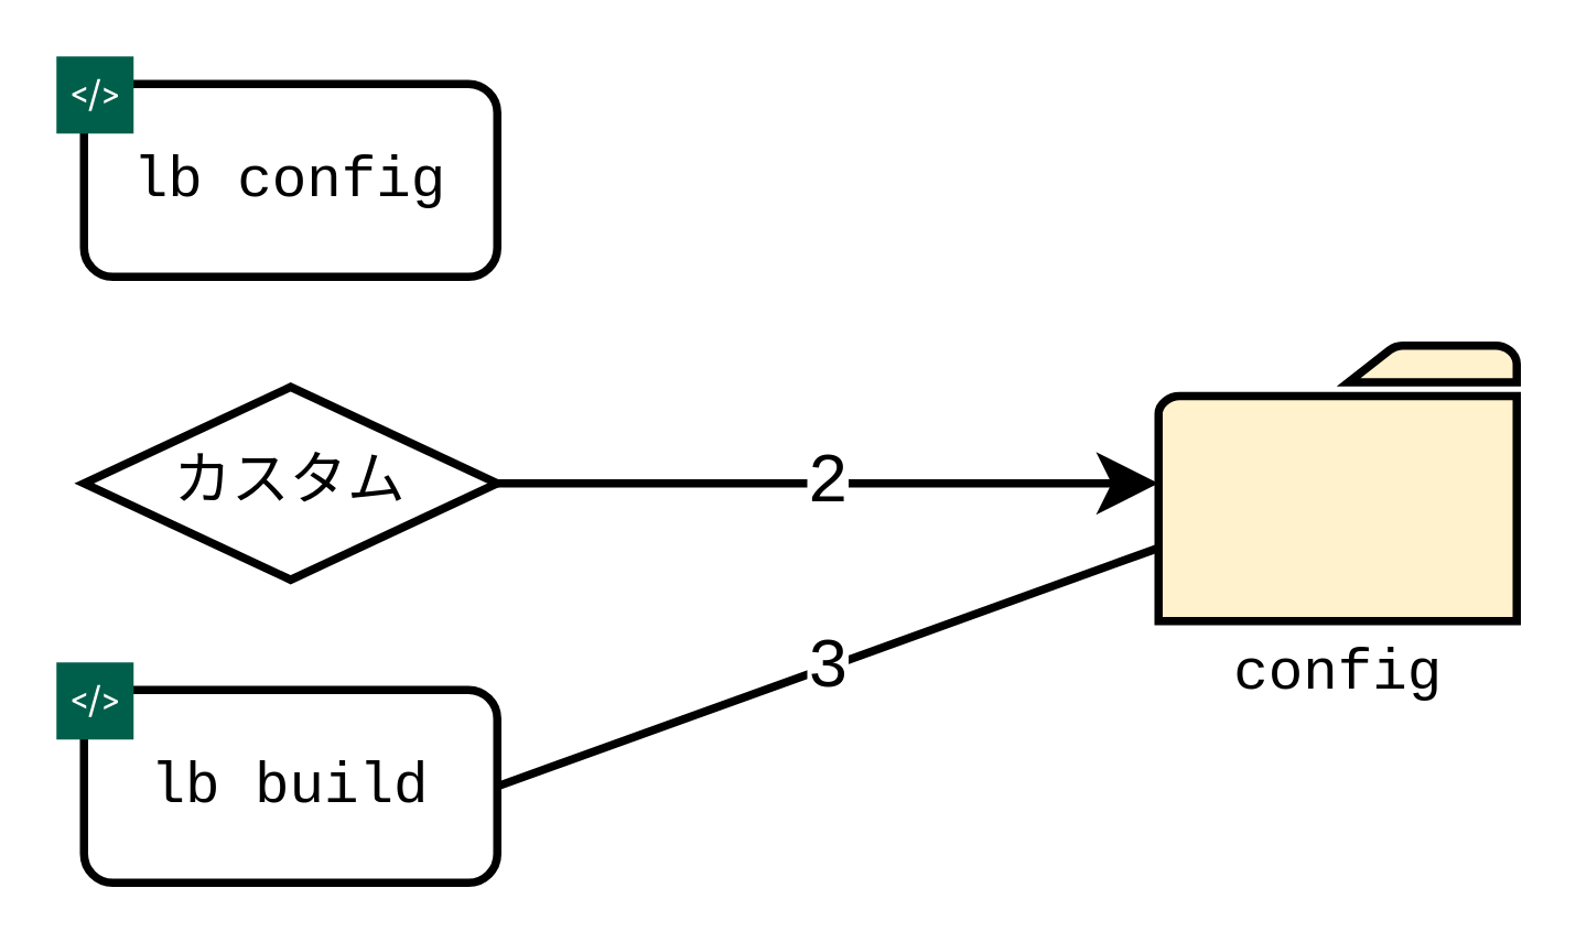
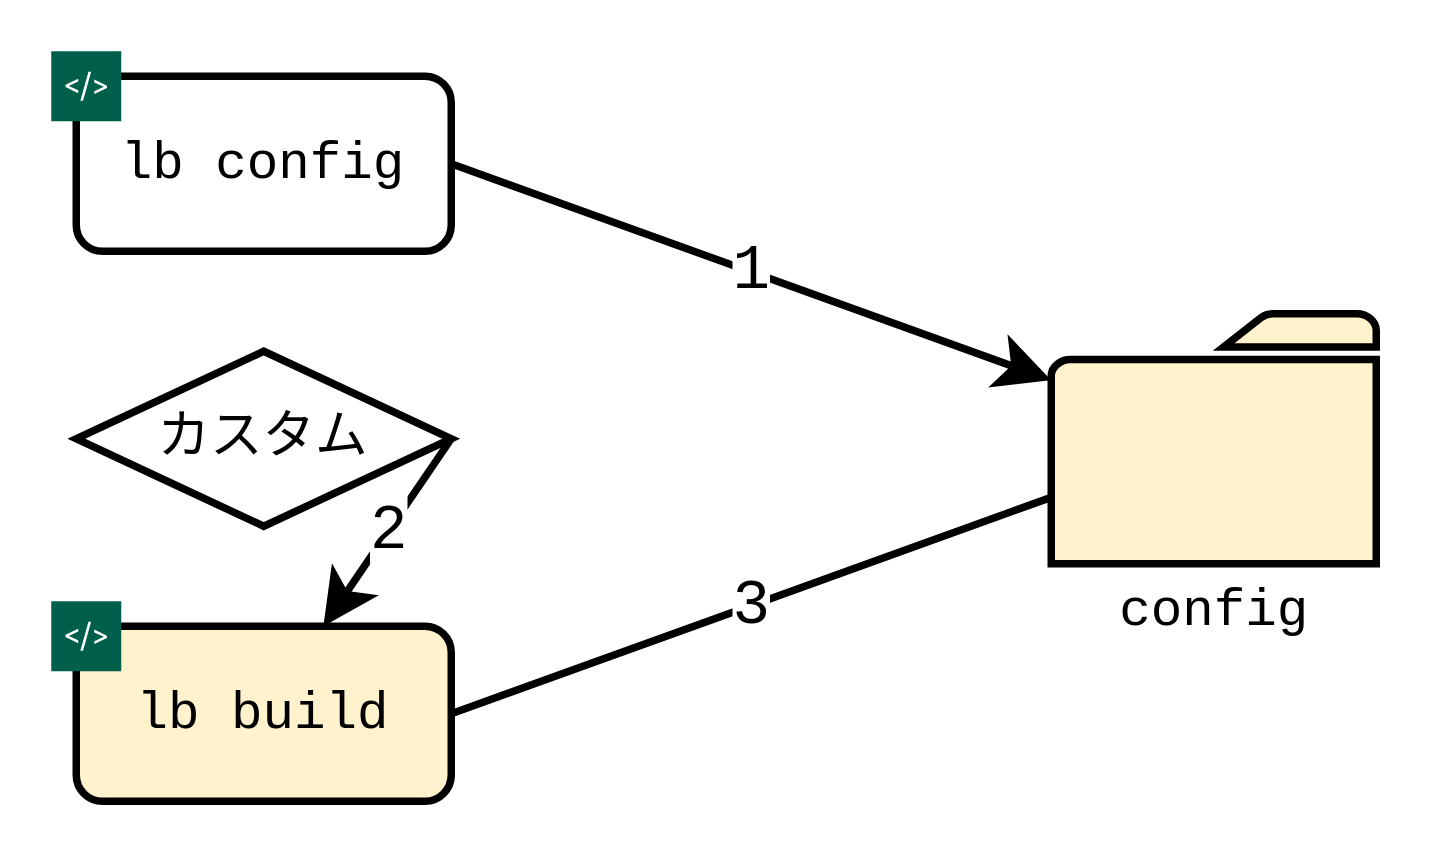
  <mxCell id="0" />
  <mxCell id="1" parent="0" />
  <mxCell id="2" value="lb config" style="rounded=1;whiteSpace=wrap;html=1;shadow=0;glass=0;labelBackgroundColor=none;sketch=0;fontFamily=Courier New;fontSize=21;fontColor=default;strokeWidth=3;" vertex="1" parent="1"><mxGeometry x="30" y="30" width="150" height="70" as="geometry" /></mxCell>
  <mxCell id="3" value="config" style="sketch=0;pointerEvents=1;shadow=0;dashed=0;html=1;strokeColor=#000000;fillColor=#fff2cc;labelPosition=center;verticalLabelPosition=bottom;verticalAlign=top;outlineConnect=0;align=center;shape=mxgraph.office.concepts.folder;rounded=0;glass=0;labelBackgroundColor=none;fontFamily=Courier New;fontSize=21;strokeWidth=3;" vertex="1" parent="1"><mxGeometry x="420" y="125" width="130" height="100" as="geometry" /></mxCell>
  <mxCell id="4" value="" style="sketch=0;pointerEvents=1;shadow=0;dashed=0;html=1;strokeColor=none;fillColor=#005F4B;labelPosition=center;verticalLabelPosition=bottom;verticalAlign=top;align=center;outlineConnect=0;shape=mxgraph.veeam2.command_line;rounded=0;glass=0;labelBackgroundColor=none;fontFamily=Courier New;fontSize=21;fontColor=default;" vertex="1" parent="1"><mxGeometry x="20" y="20" width="28.0" height="28.0" as="geometry" /></mxCell>
+ <mxCell id="5" value="1" style="endArrow=classic;html=1;fontFamily=Courier New;fontSize=25;fontColor=default;exitX=1;exitY=0.5;exitDx=0;exitDy=0;strokeWidth=3;labelBackgroundColor=default;labelBorderColor=none;fontStyle=0;strokeColor=default;curved=1;endSize=13;" edge="1" parent="1" source="2" target="3"><mxGeometry width="50" height="50" relative="1" as="geometry"><mxPoint x="260" y="550" as="sourcePoint" /><mxPoint x="310" y="500" as="targetPoint" /></mxGeometry></mxCell>
  <mxCell id="6" value="カスタム" style="rhombus;whiteSpace=wrap;html=1;shadow=0;glass=0;labelBackgroundColor=none;sketch=0;fontFamily=Courier New;fontSize=21;fontColor=default;strokeWidth=3;" vertex="1" parent="1"><mxGeometry x="30" y="140" width="150" height="70" as="geometry" /></mxCell>
- <mxCell id="7" value="2" style="endArrow=classic;html=1;fontFamily=Courier New;fontSize=25;fontColor=default;exitX=1;exitY=0.5;exitDx=0;exitDy=0;strokeWidth=3;labelBackgroundColor=default;labelBorderColor=none;fontStyle=0;strokeColor=default;curved=1;endSize=13;" edge="1" parent="1" source="6" target="3"><mxGeometry width="50" height="50" relative="1" as="geometry"><mxPoint x="190" y="136.63" as="sourcePoint" /><mxPoint x="340" y="213.374" as="targetPoint" /></mxGeometry></mxCell>
- <mxCell id="8" value="lb build" style="rounded=1;whiteSpace=wrap;html=1;shadow=0;glass=0;labelBackgroundColor=none;sketch=0;fontFamily=Courier New;fontSize=21;fontColor=default;strokeWidth=3;" vertex="1" parent="1"><mxGeometry x="30" y="250" width="150" height="70" as="geometry" /></mxCell>
+ <mxCell id="7" value="2" style="endArrow=classic;html=1;fontFamily=Courier New;fontSize=25;fontColor=default;exitX=1;exitY=0.5;exitDx=0;exitDy=0;strokeWidth=3;labelBackgroundColor=default;labelBorderColor=none;fontStyle=0;strokeColor=default;curved=1;endSize=13;" edge="1" parent="1" source="6" target="8"><mxGeometry width="50" height="50" relative="1" as="geometry"><mxPoint x="190" y="136.63" as="sourcePoint" /><mxPoint x="340" y="213.374" as="targetPoint" /></mxGeometry></mxCell>
+ <mxCell id="8" value="lb build" style="rounded=1;whiteSpace=wrap;html=1;shadow=0;glass=0;labelBackgroundColor=none;sketch=0;fontFamily=Courier New;fontSize=21;fontColor=default;strokeWidth=3;fillColor=#fff2cc;" vertex="1" parent="1"><mxGeometry x="30" y="250" width="150" height="70" as="geometry" /></mxCell>
  <mxCell id="9" value="3" style="endArrow=none;html=1;strokeWidth=3;fontFamily=Courier New;fontSize=25;fontColor=default;entryX=1;entryY=0.5;entryDx=0;entryDy=0;labelBackgroundColor=default;labelBorderColor=none;fontStyle=0;strokeColor=default;curved=1;endSize=13;" edge="1" parent="1" source="3" target="8"><mxGeometry width="50" height="50" relative="1" as="geometry"><mxPoint x="260" y="550" as="sourcePoint" /><mxPoint x="310" y="500" as="targetPoint" /></mxGeometry></mxCell>
  <mxCell id="10" value="" style="sketch=0;pointerEvents=1;shadow=0;dashed=0;html=1;strokeColor=none;fillColor=#005F4B;labelPosition=center;verticalLabelPosition=bottom;verticalAlign=top;align=center;outlineConnect=0;shape=mxgraph.veeam2.command_line;rounded=0;glass=0;labelBackgroundColor=none;fontFamily=Courier New;fontSize=21;fontColor=default;" vertex="1" parent="1"><mxGeometry x="20" y="240" width="28.0" height="28.0" as="geometry" /></mxCell>
